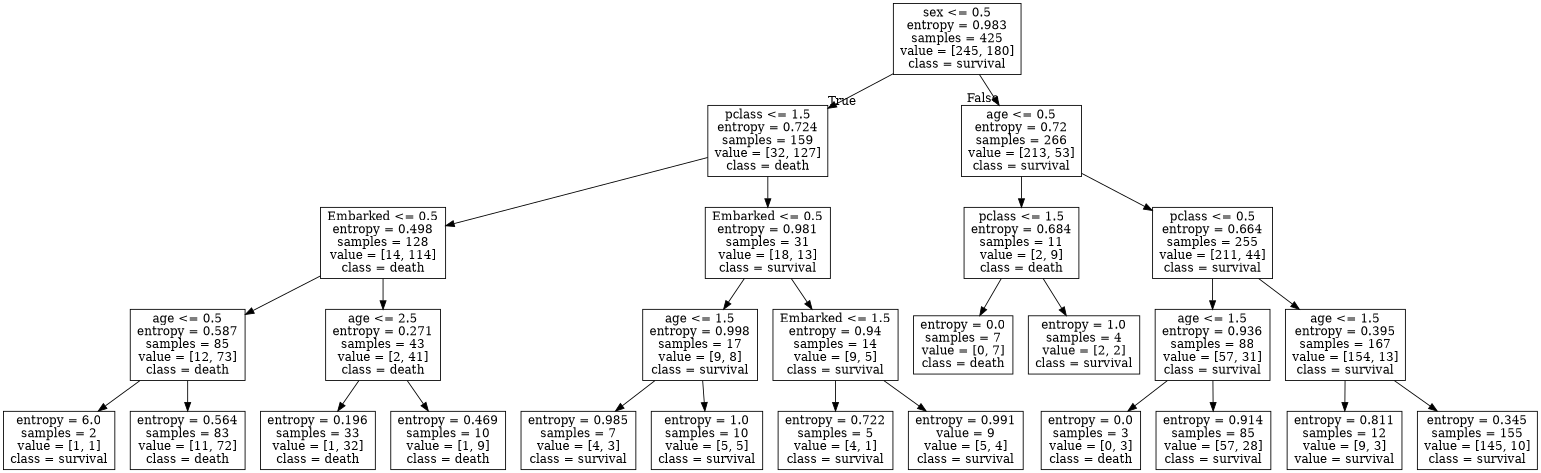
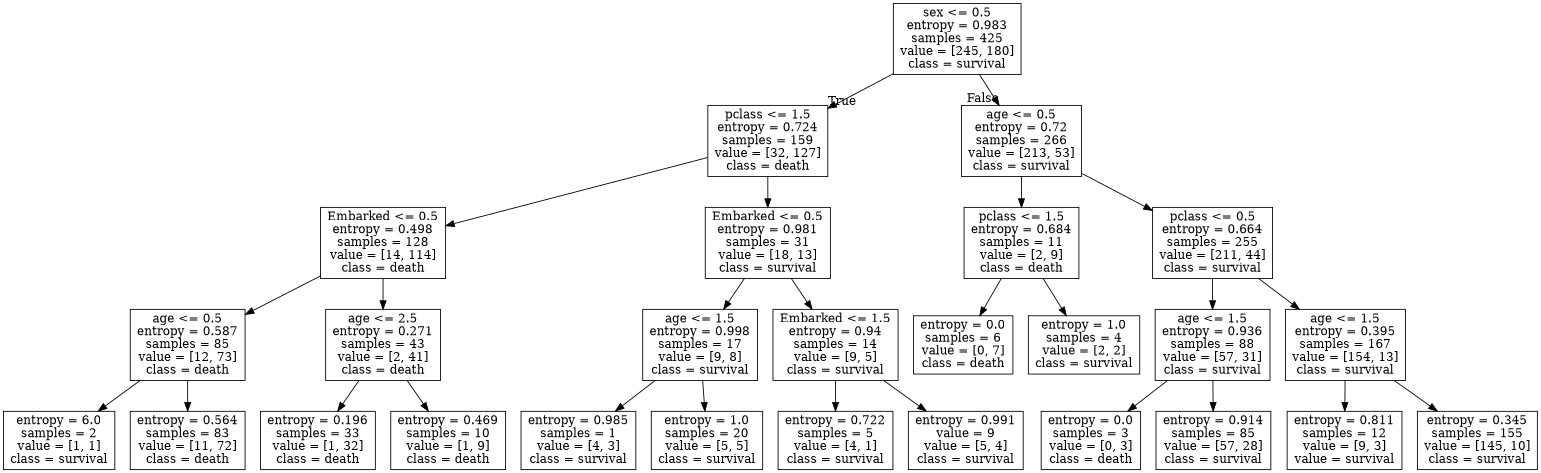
  digraph {
    node [shape=box]
    n1 [label="sex <= 0.5\nentropy = 0.983\nsamples = 425\nvalue = [245, 180]\nclass = survival"]
    n2 [label="pclass <= 1.5\nentropy = 0.724\nsamples = 159\nvalue = [32, 127]\nclass = death"]
    n3 [label="age <= 0.5\nentropy = 0.72\nsamples = 266\nvalue = [213, 53]\nclass = survival"]
    n4 [label="Embarked <= 0.5\nentropy = 0.498\nsamples = 128\nvalue = [14, 114]\nclass = death"]
    n5 [label="Embarked <= 0.5\nentropy = 0.981\nsamples = 31\nvalue = [18, 13]\nclass = survival"]
    n6 [label="pclass <= 1.5\nentropy = 0.684\nsamples = 11\nvalue = [2, 9]\nclass = death"]
    n7 [label="pclass <= 0.5\nentropy = 0.664\nsamples = 255\nvalue = [211, 44]\nclass = survival"]
    n8 [label="age <= 0.5\nentropy = 0.587\nsamples = 85\nvalue = [12, 73]\nclass = death"]
    n9 [label="age <= 2.5\nentropy = 0.271\nsamples = 43\nvalue = [2, 41]\nclass = death"]
    n10 [label="age <= 1.5\nentropy = 0.998\nsamples = 17\nvalue = [9, 8]\nclass = survival"]
    n11 [label="Embarked <= 1.5\nentropy = 0.94\nsamples = 14\nvalue = [9, 5]\nclass = survival"]
    n12 [label="entropy = 6.0\nsamples = 2\nvalue = [1, 1]\nclass = survival"]
    n13 [label="entropy = 0.564\nsamples = 83\nvalue = [11, 72]\nclass = death"]
    n14 [label="entropy = 0.196\nsamples = 33\nvalue = [1, 32]\nclass = death"]
    n15 [label="entropy = 0.469\nsamples = 10\nvalue = [1, 9]\nclass = death"]
-   n16 [label="entropy = 0.985\nsamples = 7\nvalue = [4, 3]\nclass = survival"]
-   n17 [label="entropy = 1.0\nsamples = 10\nvalue = [5, 5]\nclass = survival"]
+   n16 [label="entropy = 0.985\nsamples = 1\nvalue = [4, 3]\nclass = survival"]
+   n17 [label="entropy = 1.0\nsamples = 20\nvalue = [5, 5]\nclass = survival"]
    n18 [label="entropy = 0.722\nsamples = 5\nvalue = [4, 1]\nclass = survival"]
    n19 [label="entropy = 0.991\nvalue = 9\nvalue = [5, 4]\nclass = survival"]
-   n20 [label="entropy = 0.0\nsamples = 7\nvalue = [0, 7]\nclass = death"]
+   n20 [label="entropy = 0.0\nsamples = 6\nvalue = [0, 7]\nclass = death"]
    n21 [label="entropy = 1.0\nsamples = 4\nvalue = [2, 2]\nclass = survival"]
    n22 [label="age <= 1.5\nentropy = 0.936\nsamples = 88\nvalue = [57, 31]\nclass = survival"]
    n23 [label="age <= 1.5\nentropy = 0.395\nsamples = 167\nvalue = [154, 13]\nclass = survival"]
    n24 [label="entropy = 0.0\nsamples = 3\nvalue = [0, 3]\nclass = death"]
    n25 [label="entropy = 0.914\nsamples = 85\nvalue = [57, 28]\nclass = survival"]
    n26 [label="entropy = 0.811\nsamples = 12\nvalue = [9, 3]\nvalue = survival"]
    n27 [label="entropy = 0.345\nsamples = 155\nvalue = [145, 10]\nclass = survival"]
    n1 -> n2 [headlabel=True labelangle=45 labeldistance=2.5]
    n1 -> n3 [headlabel=False labelangle=-45 labeldistance=2.5]
    n2 -> n4
    n2 -> n5
    n3 -> n6
    n3 -> n7
    n4 -> n8
    n4 -> n9
    n5 -> n10
    n5 -> n11
    n6 -> n20
    n6 -> n21
    n7 -> n22
    n7 -> n23
    n8 -> n12
    n8 -> n13
    n9 -> n14
    n9 -> n15
    n10 -> n16
    n10 -> n17
    n11 -> n18
    n11 -> n19
    n22 -> n24
    n22 -> n25
    n23 -> n26
    n23 -> n27
  }
